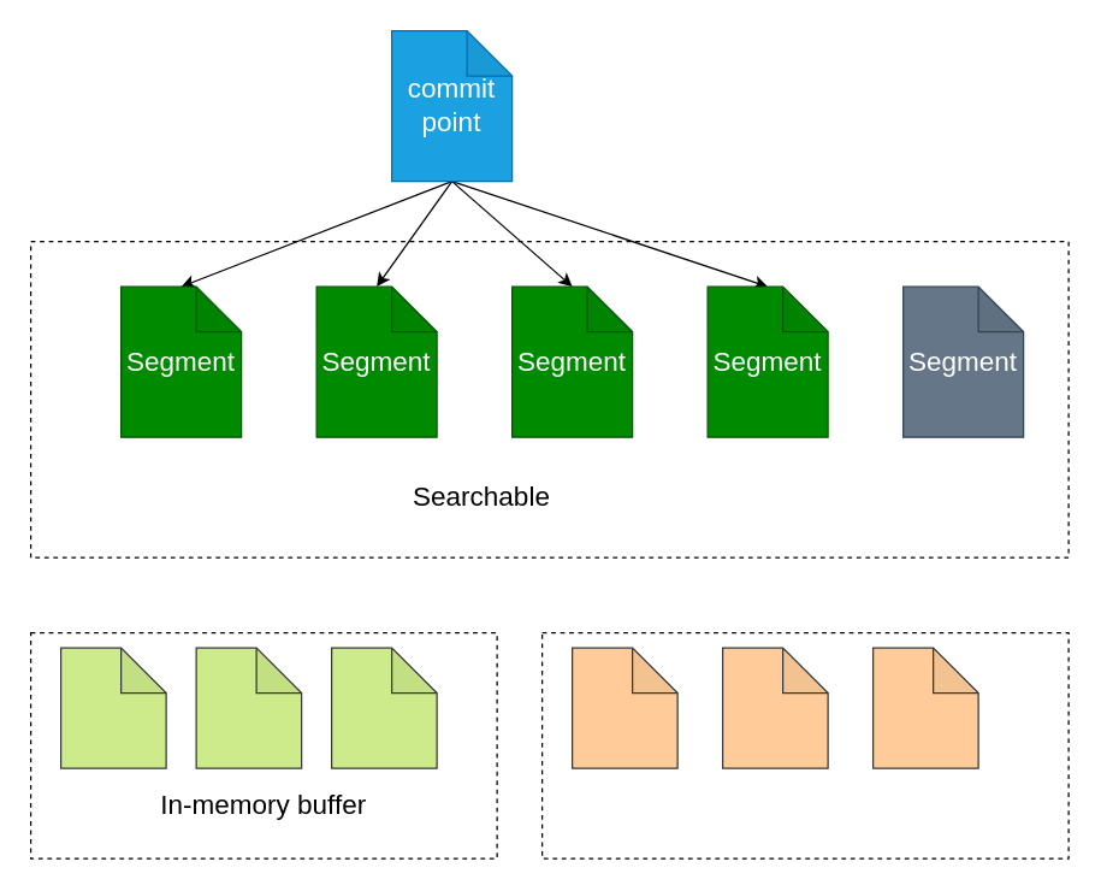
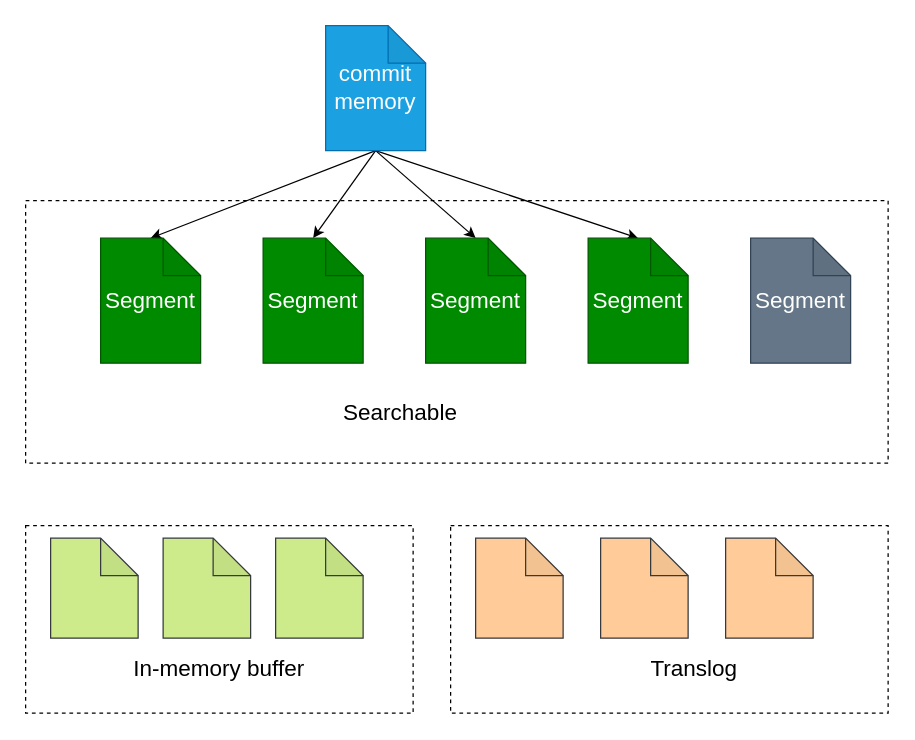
  <mxCell id="0" />
  <mxCell id="1" parent="0" />
  <mxCell id="2" value="" style="rounded=0;whiteSpace=wrap;html=1;dashed=1;fontSize=18;" parent="1" vertex="1"><mxGeometry x="20" y="160" width="690" height="210" as="geometry" /></mxCell>
  <mxCell id="3" style="edgeStyle=none;html=1;exitX=0.5;exitY=1;exitDx=0;exitDy=0;exitPerimeter=0;entryX=0.5;entryY=0;entryDx=0;entryDy=0;entryPerimeter=0;fontSize=18;" parent="1" source="7" target="8" edge="1"><mxGeometry relative="1" as="geometry" /></mxCell>
  <mxCell id="4" style="edgeStyle=none;html=1;exitX=0.5;exitY=1;exitDx=0;exitDy=0;exitPerimeter=0;entryX=0.5;entryY=0;entryDx=0;entryDy=0;entryPerimeter=0;fontSize=18;" parent="1" source="7" target="9" edge="1"><mxGeometry relative="1" as="geometry" /></mxCell>
  <mxCell id="5" style="edgeStyle=none;html=1;exitX=0.5;exitY=1;exitDx=0;exitDy=0;exitPerimeter=0;entryX=0.5;entryY=0;entryDx=0;entryDy=0;entryPerimeter=0;fontSize=18;" parent="1" source="7" target="10" edge="1"><mxGeometry relative="1" as="geometry" /></mxCell>
  <mxCell id="6" style="edgeStyle=none;html=1;exitX=0.5;exitY=1;exitDx=0;exitDy=0;exitPerimeter=0;entryX=0.5;entryY=0;entryDx=0;entryDy=0;entryPerimeter=0;fontSize=18;" parent="1" source="7" target="11" edge="1"><mxGeometry relative="1" as="geometry" /></mxCell>
- <mxCell id="7" value="commit point" style="shape=note;whiteSpace=wrap;html=1;backgroundOutline=1;darkOpacity=0.05;fontSize=18;fillColor=#1ba1e2;fontColor=#ffffff;strokeColor=#006EAF;" parent="1" vertex="1"><mxGeometry x="260" y="20" width="80" height="100" as="geometry" /></mxCell>
+ <mxCell id="7" value="commit memory" style="shape=note;whiteSpace=wrap;html=1;backgroundOutline=1;darkOpacity=0.05;fontSize=18;fillColor=#1ba1e2;fontColor=#ffffff;strokeColor=#006EAF;" parent="1" vertex="1"><mxGeometry x="260" y="20" width="80" height="100" as="geometry" /></mxCell>
  <mxCell id="8" value="Segment" style="shape=note;whiteSpace=wrap;html=1;backgroundOutline=1;darkOpacity=0.05;fontSize=18;fillColor=#008a00;fontColor=#ffffff;strokeColor=#005700;" parent="1" vertex="1"><mxGeometry x="80" y="190" width="80" height="100" as="geometry" /></mxCell>
  <mxCell id="9" value="Segment" style="shape=note;whiteSpace=wrap;html=1;backgroundOutline=1;darkOpacity=0.05;fontSize=18;fillColor=#008a00;fontColor=#ffffff;strokeColor=#005700;" parent="1" vertex="1"><mxGeometry x="210" y="190" width="80" height="100" as="geometry" /></mxCell>
  <mxCell id="10" value="Segment" style="shape=note;whiteSpace=wrap;html=1;backgroundOutline=1;darkOpacity=0.05;fontSize=18;fillColor=#008a00;fontColor=#ffffff;strokeColor=#005700;" parent="1" vertex="1"><mxGeometry x="340" y="190" width="80" height="100" as="geometry" /></mxCell>
  <mxCell id="11" value="Segment" style="shape=note;whiteSpace=wrap;html=1;backgroundOutline=1;darkOpacity=0.05;fontSize=18;fillColor=#008a00;fontColor=#ffffff;strokeColor=#005700;" parent="1" vertex="1"><mxGeometry x="470" y="190" width="80" height="100" as="geometry" /></mxCell>
  <mxCell id="12" value="Searchable" style="text;html=1;strokeColor=none;fillColor=none;align=center;verticalAlign=middle;whiteSpace=wrap;rounded=0;dashed=1;fontSize=18;" parent="1" vertex="1"><mxGeometry x="230" y="300" width="180" height="60" as="geometry" /></mxCell>
  <mxCell id="13" value="" style="rounded=0;whiteSpace=wrap;html=1;dashed=1;fontSize=18;" parent="1" vertex="1"><mxGeometry x="20" y="420" width="310" height="150" as="geometry" /></mxCell>
  <mxCell id="14" value="In-memory buffer" style="text;html=1;strokeColor=none;fillColor=none;align=center;verticalAlign=middle;whiteSpace=wrap;rounded=0;dashed=1;fontSize=18;" parent="1" vertex="1"><mxGeometry x="100" y="510" width="150" height="50" as="geometry" /></mxCell>
  <mxCell id="15" value="" style="rounded=0;whiteSpace=wrap;html=1;dashed=1;fontSize=18;" vertex="1" parent="1"><mxGeometry x="360" y="420" width="350" height="150" as="geometry" /></mxCell>
+ <mxCell id="16" value="Translog" style="text;html=1;strokeColor=none;fillColor=none;align=center;verticalAlign=middle;whiteSpace=wrap;rounded=0;dashed=1;fontSize=18;" vertex="1" parent="1"><mxGeometry x="480" y="510" width="150" height="50" as="geometry" /></mxCell>
  <mxCell id="17" value="" style="shape=note;whiteSpace=wrap;html=1;backgroundOutline=1;darkOpacity=0.05;fillColor=#ffcc99;strokeColor=#36393d;" vertex="1" parent="1"><mxGeometry x="380" y="430" width="70" height="80" as="geometry" /></mxCell>
  <mxCell id="18" value="Segment" style="shape=note;whiteSpace=wrap;html=1;backgroundOutline=1;darkOpacity=0.05;fontSize=18;fillColor=#647687;fontColor=#ffffff;strokeColor=#314354;" vertex="1" parent="1"><mxGeometry x="600" y="190" width="80" height="100" as="geometry" /></mxCell>
  <mxCell id="19" value="" style="shape=note;whiteSpace=wrap;html=1;backgroundOutline=1;darkOpacity=0.05;fillColor=#cdeb8b;strokeColor=#36393d;" vertex="1" parent="1"><mxGeometry x="40" y="430" width="70" height="80" as="geometry" /></mxCell>
  <mxCell id="20" value="" style="shape=note;whiteSpace=wrap;html=1;backgroundOutline=1;darkOpacity=0.05;fillColor=#cdeb8b;strokeColor=#36393d;" vertex="1" parent="1"><mxGeometry x="130" y="430" width="70" height="80" as="geometry" /></mxCell>
  <mxCell id="21" value="" style="shape=note;whiteSpace=wrap;html=1;backgroundOutline=1;darkOpacity=0.05;fillColor=#cdeb8b;strokeColor=#36393d;" vertex="1" parent="1"><mxGeometry x="220" y="430" width="70" height="80" as="geometry" /></mxCell>
  <mxCell id="22" value="" style="shape=note;whiteSpace=wrap;html=1;backgroundOutline=1;darkOpacity=0.05;fillColor=#ffcc99;strokeColor=#36393d;" vertex="1" parent="1"><mxGeometry x="480" y="430" width="70" height="80" as="geometry" /></mxCell>
  <mxCell id="23" value="" style="shape=note;whiteSpace=wrap;html=1;backgroundOutline=1;darkOpacity=0.05;fillColor=#ffcc99;strokeColor=#36393d;" vertex="1" parent="1"><mxGeometry x="580" y="430" width="70" height="80" as="geometry" /></mxCell>
